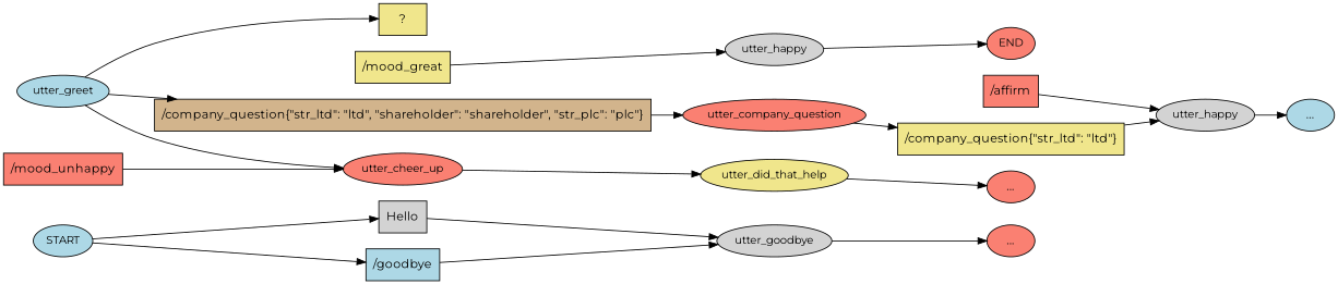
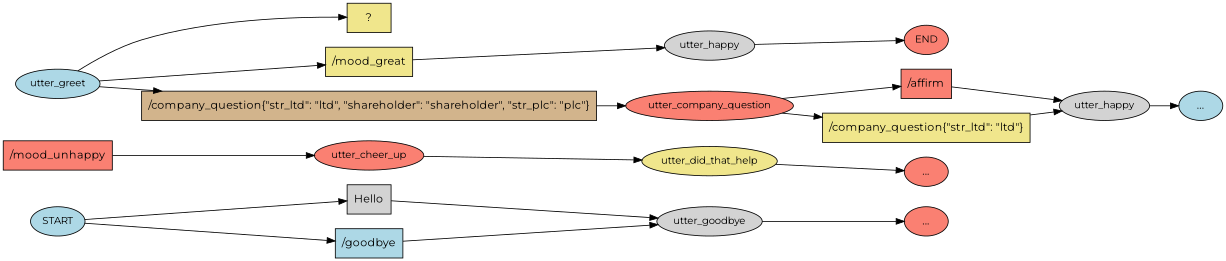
  digraph {
    fontname=Montserrat
    rankdir=LR
    node [fillcolor=salmon fontname=Montserrat style=filled]
    edge [fontname=Montserrat]
    n1 [fillcolor=lightblue fontsize=12 label=START]
    n2 [fillcolor=lightgrey label=Hello shape=rect]
    n3 [fillcolor=lightblue label="/goodbye" shape=rect]
    n4 [fillcolor=lightgrey fontsize=12 label=utter_goodbye]
    n5 [fontsize=12 label=END]
    n6 [fillcolor=lightblue fontsize=12 label=utter_greet]
    n7 [fillcolor=khaki label="  ?  " shape=rect]
    n8 [fillcolor=khaki label="/mood_great" shape=rect]
    n9 [fillcolor=tan label="/company_question\{\"str_ltd\":\ \"ltd\",\ \"shareholder\":\ \"shareholder\",\ \"str_plc\":\ \"plc\"\}" shape=rect]
    n10 [fillcolor=lightgrey fontsize=12 label=utter_happy]
    n11 [label="/mood_unhappy" shape=rect]
    n12 [fontsize=12 label=utter_cheer_up]
    n13 [fontsize=12 label=utter_company_question]
    n14 [fillcolor=khaki fontsize=12 label=utter_did_that_help]
    n15 [label="..."]
    n16 [label="..."]
    n17 [label="/affirm" shape=rect]
    n18 [fillcolor=khaki label="/company_question\{\"str_ltd\":\ \"ltd\"\}" shape=rect]
    n19 [fillcolor=lightgrey fontsize=12 label=utter_happy]
    n20 [fillcolor=lightblue label="..."]
    n1 -> n2
    n1 -> n3
    n2 -> n4
    n3 -> n4
    n4 -> n16
    n6 -> n7
-   n6 -> n12
+   n6 -> n8
    n6 -> n9
    n8 -> n10
    n9 -> n13
    n10 -> n5
    n11 -> n12
    n12 -> n14
+   n13 -> n17
    n13 -> n18
    n14 -> n15
    n17 -> n19
    n18 -> n19
    n19 -> n20
  }
